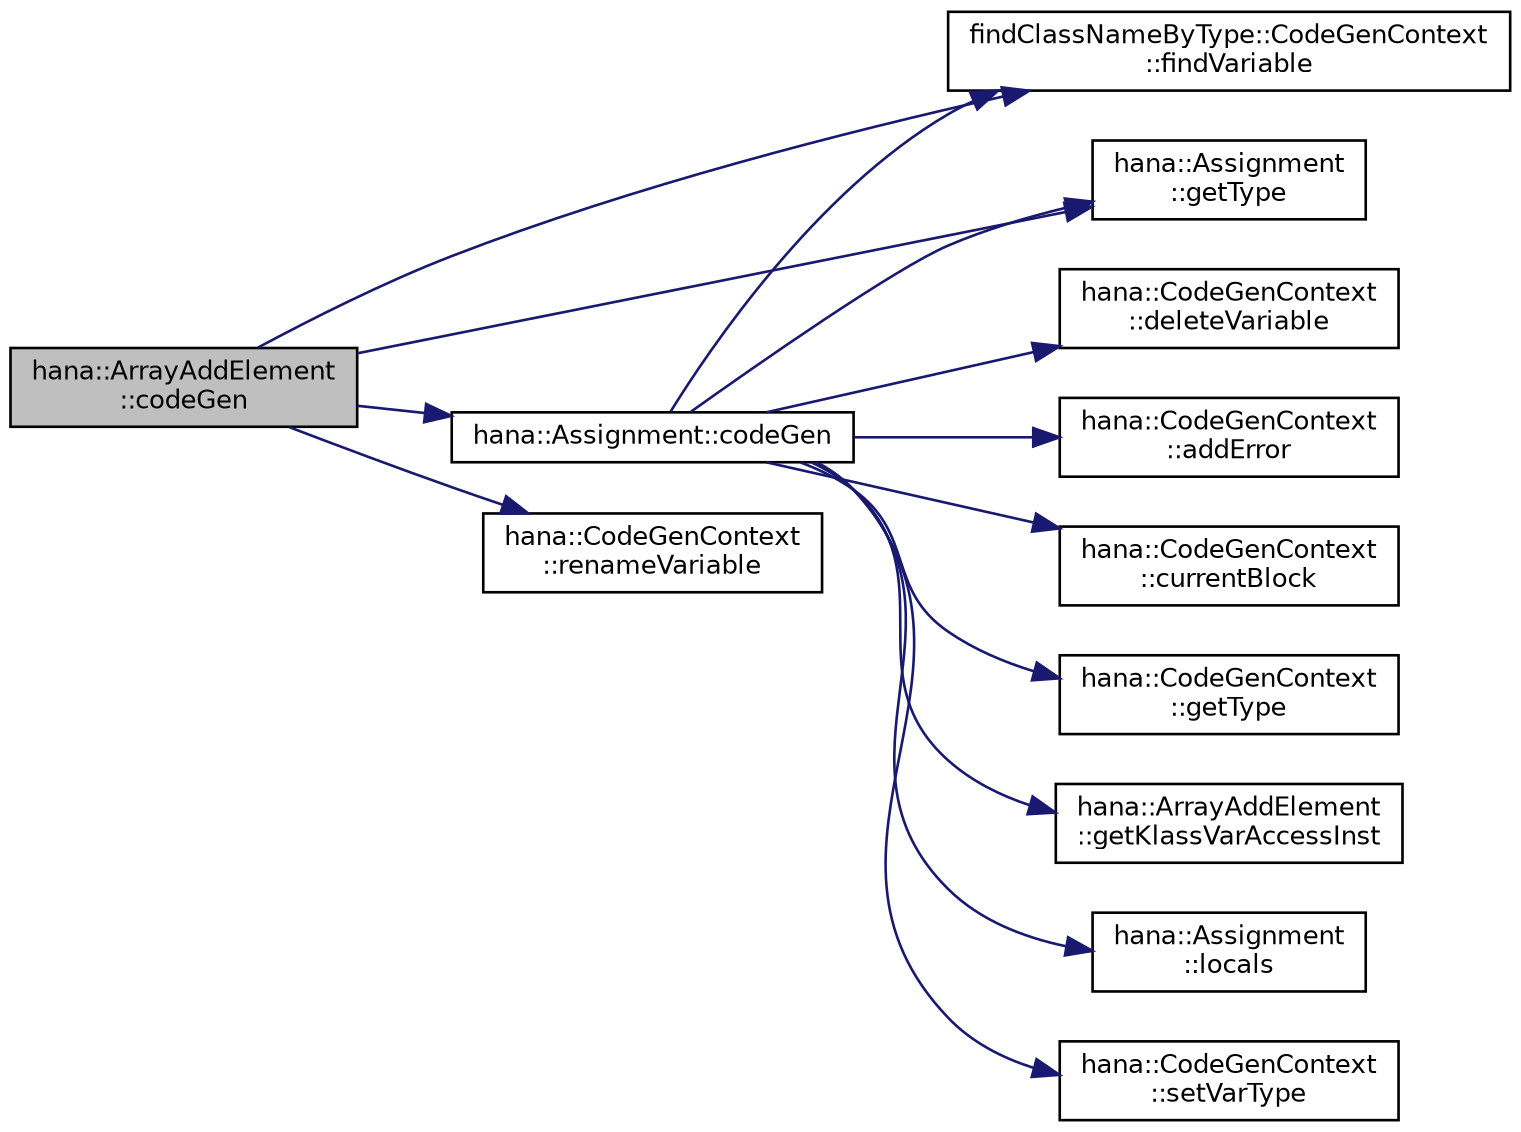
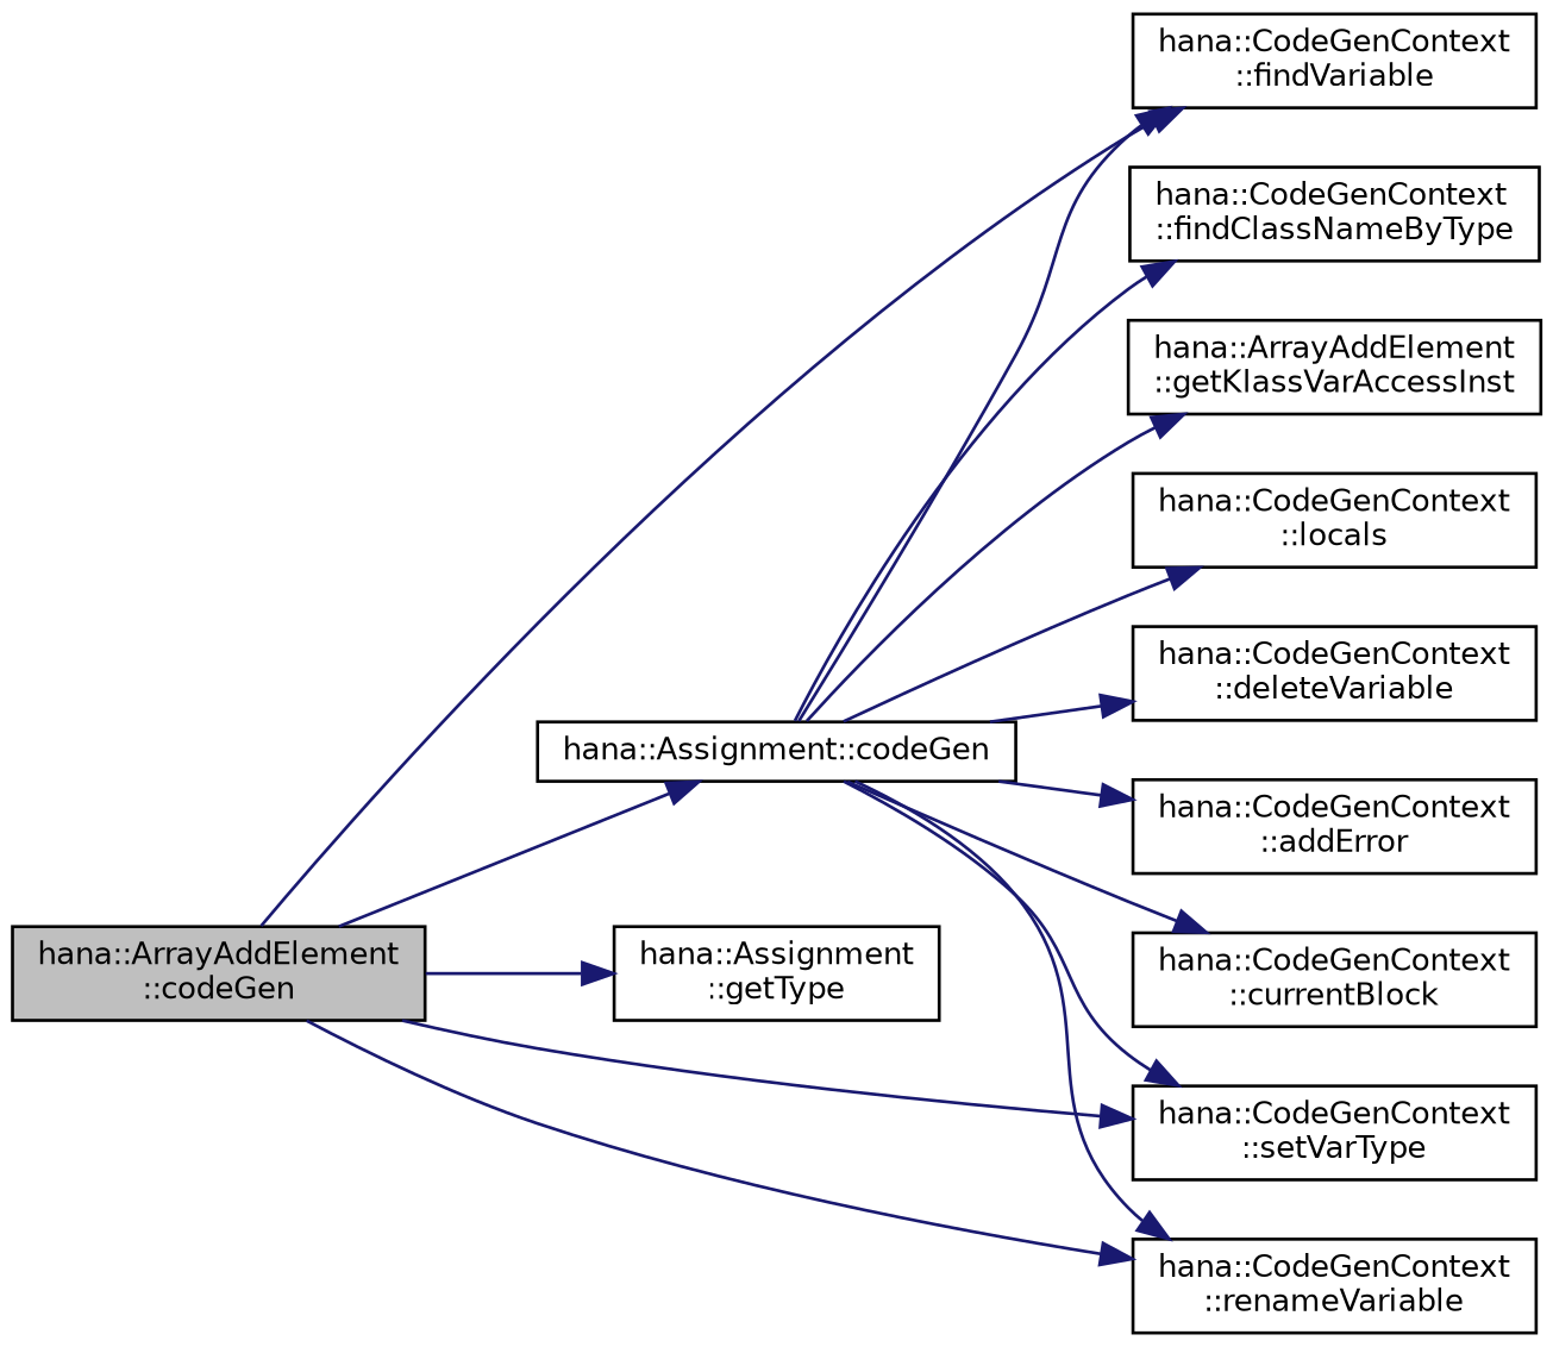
  digraph {
    rankdir=LR
    node [color=black fillcolor=white fontname=Helvetica fontsize=10 shape=record style=filled]
    edge [color=midnightblue fontname=Helvetica fontsize=10 labelfontname=Helvetica labelfontsize=10 style=solid]
    n1 [fillcolor=grey75 fontcolor=black height=0.2 label="hana::ArrayAddElement\l::codeGen" width=0.4]
    n2 [height=0.2 label="hana::Assignment::codeGen" width=0.4]
-   n3 [height=0.2 label="findClassNameByType::CodeGenContext\l::findVariable" width=0.4]
+   n3 [height=0.2 label="hana::CodeGenContext\l::findVariable" width=0.4]
    n4 [height=0.2 label="hana::Assignment\l::getType" width=0.4]
    n5 [height=0.2 label="hana::CodeGenContext\l::setVarType" width=0.4]
    n6 [height=0.2 label="hana::CodeGenContext\l::renameVariable" width=0.4]
    n7 [height=0.2 label="hana::CodeGenContext\l::deleteVariable" width=0.4]
    n8 [height=0.2 label="hana::CodeGenContext\l::addError" width=0.4]
    n9 [height=0.2 label="hana::CodeGenContext\l::currentBlock" width=0.4]
-   n10 [height=0.2 label="hana::CodeGenContext\l::getType" width=0.4]
+   n10 [height=0.2 label="hana::CodeGenContext\l::findClassNameByType" width=0.4]
    n11 [height=0.2 label="hana::ArrayAddElement\l::getKlassVarAccessInst" width=0.4]
-   n12 [height=0.2 label="hana::Assignment\l::locals" width=0.4]
+   n12 [height=0.2 label="hana::CodeGenContext\l::locals" width=0.4]
    n1 -> n2
    n1 -> n3
    n1 -> n4
+   n1 -> n5
    n1 -> n6
    n2 -> n3
-   n2 -> n4
+   n2 -> n6
    n2 -> n5
    n2 -> n7
    n2 -> n8
    n2 -> n9
    n2 -> n10
    n2 -> n11
    n2 -> n12
  }
